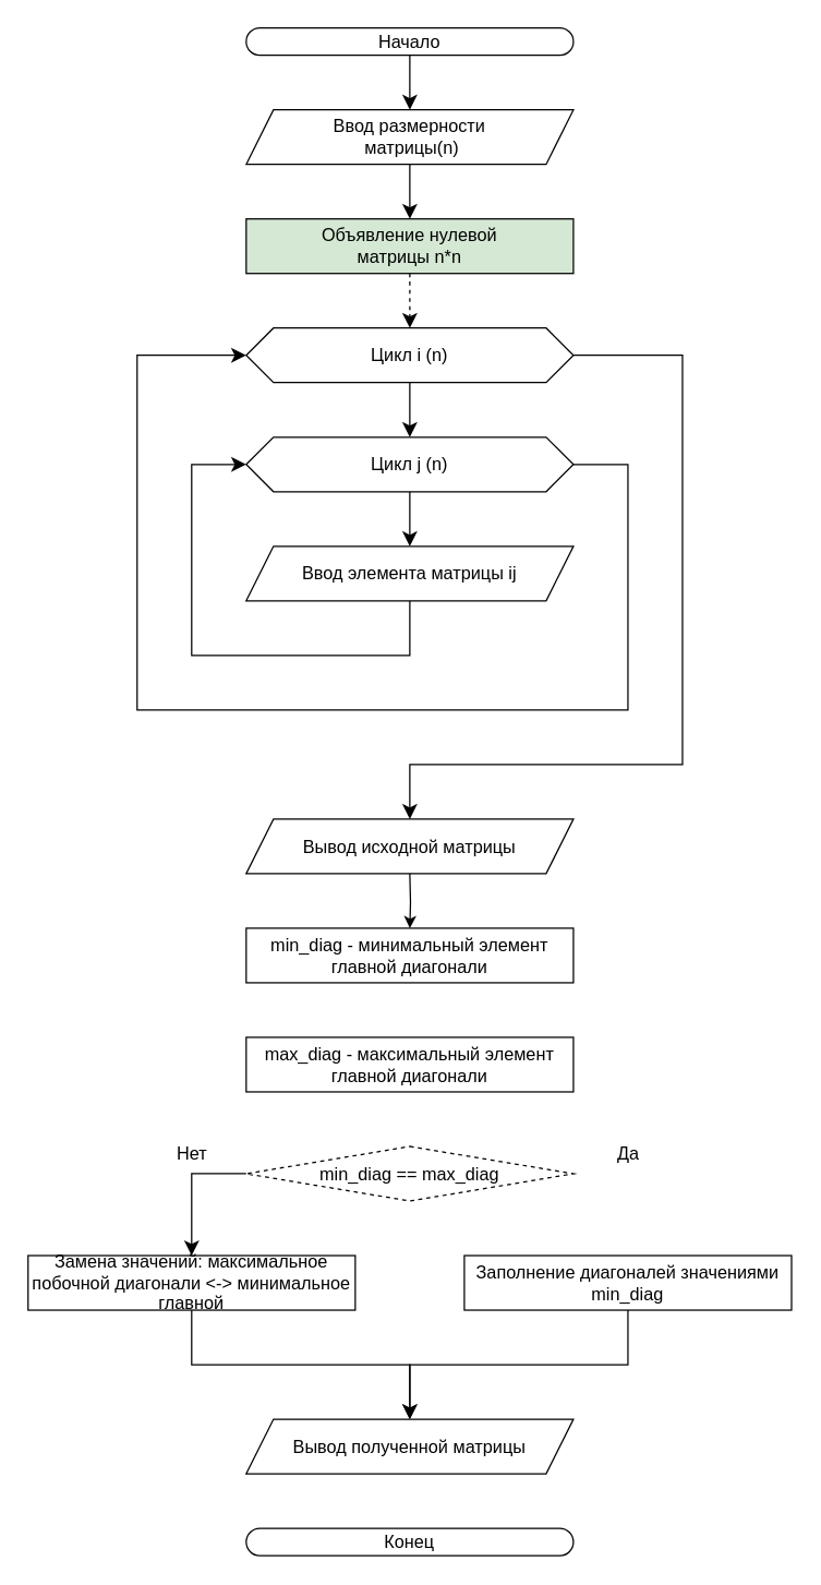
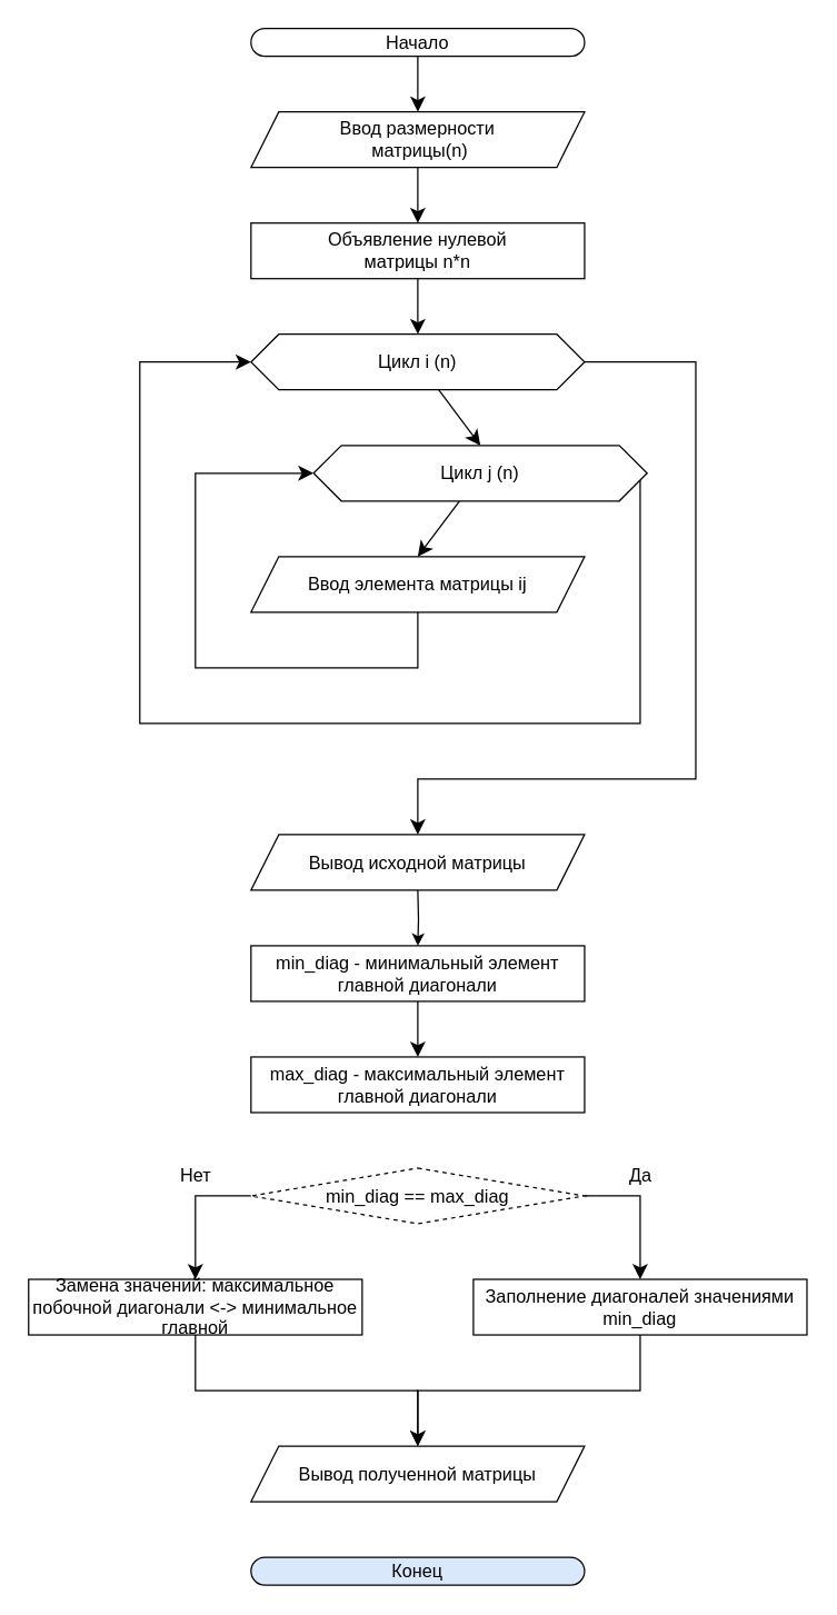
  <mxCell id="0" />
  <mxCell id="1" parent="0" />
  <mxCell id="2" style="edgeStyle=none;curved=1;rounded=0;orthogonalLoop=1;jettySize=auto;html=1;fontSize=13;startSize=8;endSize=8;" edge="1" parent="1" source="3" target="5"><mxGeometry relative="1" as="geometry" /></mxCell>
  <mxCell id="3" value="Начало" style="rounded=1;whiteSpace=wrap;html=1;fontSize=13;arcSize=50;" vertex="1" parent="1"><mxGeometry x="180" y="20" width="240" height="20" as="geometry" /></mxCell>
  <mxCell id="4" style="edgeStyle=none;curved=1;rounded=0;orthogonalLoop=1;jettySize=auto;html=1;entryX=0.5;entryY=0;entryDx=0;entryDy=0;fontSize=13;startSize=8;endSize=8;" edge="1" parent="1" source="5" target="7"><mxGeometry relative="1" as="geometry" /></mxCell>
  <mxCell id="5" value="Ввод размерности&lt;br style=&quot;font-size: 13px;&quot;&gt;&amp;nbsp;матрицы(n)" style="shape=parallelogram;perimeter=parallelogramPerimeter;whiteSpace=wrap;html=1;fixedSize=1;fontSize=13;" vertex="1" parent="1"><mxGeometry x="180" y="80" width="240" height="40" as="geometry" /></mxCell>
- <mxCell id="6" style="edgeStyle=none;curved=1;rounded=0;orthogonalLoop=1;jettySize=auto;html=1;entryX=0.5;entryY=0;entryDx=0;entryDy=0;fontSize=13;startSize=8;endSize=8;dashed=1;" edge="1" parent="1" source="7" target="10"><mxGeometry relative="1" as="geometry" /></mxCell>
- <mxCell id="7" value="Объявление нулевой &lt;br style=&quot;font-size: 13px;&quot;&gt;матрицы n*n" style="rounded=0;whiteSpace=wrap;html=1;fontSize=13;fillColor=#d5e8d4;" vertex="1" parent="1"><mxGeometry x="180" y="160" width="240" height="40" as="geometry" /></mxCell>
+ <mxCell id="6" style="edgeStyle=none;curved=1;rounded=0;orthogonalLoop=1;jettySize=auto;html=1;entryX=0.5;entryY=0;entryDx=0;entryDy=0;fontSize=13;startSize=8;endSize=8;" edge="1" parent="1" source="7" target="10"><mxGeometry relative="1" as="geometry" /></mxCell>
+ <mxCell id="7" value="Объявление нулевой &lt;br style=&quot;font-size: 13px;&quot;&gt;матрицы n*n" style="rounded=0;whiteSpace=wrap;html=1;fontSize=13;" vertex="1" parent="1"><mxGeometry x="180" y="160" width="240" height="40" as="geometry" /></mxCell>
  <mxCell id="8" style="edgeStyle=none;curved=1;rounded=0;orthogonalLoop=1;jettySize=auto;html=1;entryX=0.5;entryY=0;entryDx=0;entryDy=0;fontSize=13;startSize=8;endSize=8;" edge="1" parent="1" source="10" target="13"><mxGeometry relative="1" as="geometry" /></mxCell>
  <mxCell id="9" style="edgeStyle=orthogonalEdgeStyle;rounded=0;orthogonalLoop=1;jettySize=auto;html=1;entryX=0.5;entryY=0;entryDx=0;entryDy=0;fontSize=13;startSize=8;endSize=8;exitX=1;exitY=0.5;exitDx=0;exitDy=0;" edge="1" parent="1" source="10"><mxGeometry relative="1" as="geometry"><Array as="points"><mxPoint x="500" y="260" /><mxPoint x="500" y="560" /><mxPoint x="300" y="560" /></Array><mxPoint x="300" y="600" as="targetPoint" /></mxGeometry></mxCell>
  <mxCell id="10" value="Цикл i (n)" style="shape=hexagon;perimeter=hexagonPerimeter2;whiteSpace=wrap;html=1;fixedSize=1;fontSize=13;" vertex="1" parent="1"><mxGeometry x="180" y="240" width="240" height="40" as="geometry" /></mxCell>
  <mxCell id="11" style="edgeStyle=none;curved=1;rounded=0;orthogonalLoop=1;jettySize=auto;html=1;entryX=0.5;entryY=0;entryDx=0;entryDy=0;fontSize=13;startSize=8;endSize=8;" edge="1" parent="1" source="13" target="15"><mxGeometry relative="1" as="geometry" /></mxCell>
  <mxCell id="12" style="edgeStyle=orthogonalEdgeStyle;rounded=0;orthogonalLoop=1;jettySize=auto;html=1;entryX=0;entryY=0.5;entryDx=0;entryDy=0;fontSize=13;startSize=8;endSize=8;exitX=1;exitY=0.5;exitDx=0;exitDy=0;" edge="1" parent="1" source="13" target="10"><mxGeometry relative="1" as="geometry"><Array as="points"><mxPoint x="460" y="340" /><mxPoint x="460" y="520" /><mxPoint x="100" y="520" /><mxPoint x="100" y="260" /></Array></mxGeometry></mxCell>
- <mxCell id="13" value="Цикл j (n)" style="shape=hexagon;perimeter=hexagonPerimeter2;whiteSpace=wrap;html=1;fixedSize=1;fontSize=13;" vertex="1" parent="1"><mxGeometry x="180" y="320" width="240" height="40" as="geometry" /></mxCell>
+ <mxCell id="13" value="Цикл j (n)" style="shape=hexagon;perimeter=hexagonPerimeter2;whiteSpace=wrap;html=1;fixedSize=1;fontSize=13;" vertex="1" parent="1"><mxGeometry x="225" y="320" width="240" height="40" as="geometry" /></mxCell>
  <mxCell id="14" style="edgeStyle=orthogonalEdgeStyle;rounded=0;orthogonalLoop=1;jettySize=auto;html=1;entryX=0;entryY=0.5;entryDx=0;entryDy=0;fontSize=13;startSize=8;endSize=8;" edge="1" parent="1" source="15" target="13"><mxGeometry relative="1" as="geometry"><Array as="points"><mxPoint x="300" y="480" /><mxPoint x="140" y="480" /><mxPoint x="140" y="340" /></Array></mxGeometry></mxCell>
  <mxCell id="15" value="Ввод элемента матрицы ij" style="shape=parallelogram;perimeter=parallelogramPerimeter;whiteSpace=wrap;html=1;fixedSize=1;fontSize=13;" vertex="1" parent="1"><mxGeometry x="180" y="400" width="240" height="40" as="geometry" /></mxCell>
+ <mxCell id="16" style="edgeStyle=none;curved=1;rounded=0;orthogonalLoop=1;jettySize=auto;html=1;entryX=0.5;entryY=0;entryDx=0;entryDy=0;fontSize=13;startSize=8;endSize=8;" edge="1" parent="1" source="17" target="18"><mxGeometry relative="1" as="geometry" /></mxCell>
  <mxCell id="17" value="min_diag - минимальный элемент главной диагонали" style="rounded=0;whiteSpace=wrap;html=1;fontSize=13;" vertex="1" parent="1"><mxGeometry x="180" y="680" width="240" height="40" as="geometry" /></mxCell>
  <mxCell id="18" value="max_diag - максимальный элемент главной диагонали" style="rounded=0;whiteSpace=wrap;html=1;fontSize=13;" vertex="1" parent="1"><mxGeometry x="180" y="760" width="240" height="40" as="geometry" /></mxCell>
+ <mxCell id="19" style="edgeStyle=orthogonalEdgeStyle;rounded=0;orthogonalLoop=1;jettySize=auto;html=1;entryX=0.5;entryY=0;entryDx=0;entryDy=0;fontSize=13;startSize=8;endSize=8;exitX=1;exitY=0.5;exitDx=0;exitDy=0;" edge="1" parent="1" source="21" target="23"><mxGeometry relative="1" as="geometry" /></mxCell>
  <mxCell id="20" style="edgeStyle=orthogonalEdgeStyle;rounded=0;orthogonalLoop=1;jettySize=auto;html=1;entryX=0.5;entryY=0;entryDx=0;entryDy=0;fontSize=13;startSize=8;endSize=8;exitX=0;exitY=0.5;exitDx=0;exitDy=0;" edge="1" parent="1" source="21" target="25"><mxGeometry relative="1" as="geometry" /></mxCell>
  <mxCell id="21" value="min_diag == max_diag" style="rhombus;whiteSpace=wrap;html=1;fontSize=13;dashed=1;" vertex="1" parent="1"><mxGeometry x="180" y="840" width="240" height="40" as="geometry" /></mxCell>
  <mxCell id="22" style="edgeStyle=orthogonalEdgeStyle;rounded=0;orthogonalLoop=1;jettySize=auto;html=1;fontSize=13;startSize=8;endSize=8;entryX=0.5;entryY=0;entryDx=0;entryDy=0;" edge="1" parent="1" source="23" target="26"><mxGeometry relative="1" as="geometry"><mxPoint x="300" y="950" as="targetPoint" /></mxGeometry></mxCell>
  <mxCell id="23" value="&lt;span style=&quot;color: rgb(0, 0, 0); font-family: Helvetica; font-size: 13px; font-style: normal; font-variant-ligatures: normal; font-variant-caps: normal; font-weight: 400; letter-spacing: normal; orphans: 2; text-align: center; text-indent: 0px; text-transform: none; widows: 2; word-spacing: 0px; -webkit-text-stroke-width: 0px; background-color: rgb(255, 255, 255); text-decoration-thickness: initial; text-decoration-style: initial; text-decoration-color: initial; float: none; display: inline !important;&quot;&gt;Заполнение диагоналей значениями min_diag&lt;/span&gt;" style="rounded=0;whiteSpace=wrap;html=1;fontSize=13;" vertex="1" parent="1"><mxGeometry y="920" width="240" height="40" as="geometry" x="340" /></mxCell>
  <mxCell id="24" style="edgeStyle=orthogonalEdgeStyle;rounded=0;orthogonalLoop=1;jettySize=auto;html=1;entryX=0.5;entryY=0;entryDx=0;entryDy=0;fontSize=13;startSize=8;endSize=8;" edge="1" parent="1" source="25" target="26"><mxGeometry relative="1" as="geometry" /></mxCell>
  <mxCell id="25" value="Замена значений: максимальное побочной диагонали &amp;lt;-&amp;gt; минимальное главной" style="rounded=0;whiteSpace=wrap;html=1;fontSize=13;" vertex="1" parent="1"><mxGeometry x="20" y="920" width="240" height="40" as="geometry" /></mxCell>
  <mxCell id="26" value="Вывод полученной матрицы" style="shape=parallelogram;perimeter=parallelogramPerimeter;whiteSpace=wrap;html=1;fixedSize=1;fontSize=13;" vertex="1" parent="1"><mxGeometry x="180" y="1040" width="240" height="40" as="geometry" /></mxCell>
  <mxCell id="27" value="Нет" style="text;html=1;align=center;verticalAlign=middle;resizable=0;points=[];autosize=1;strokeColor=none;fillColor=none;fontSize=13;" vertex="1" parent="1"><mxGeometry x="115" y="830" width="50" height="30" as="geometry" /></mxCell>
  <mxCell id="28" value="Да" style="text;html=1;align=center;verticalAlign=middle;resizable=0;points=[];autosize=1;strokeColor=none;fillColor=none;fontSize=13;" vertex="1" parent="1"><mxGeometry x="440" y="830" width="40" height="30" as="geometry" /></mxCell>
- <mxCell id="29" value="Конец" style="rounded=1;whiteSpace=wrap;html=1;fontSize=13;arcSize=50;" vertex="1" parent="1"><mxGeometry x="180" y="1120" width="240" height="20" as="geometry" /></mxCell>
+ <mxCell id="29" value="Конец" style="rounded=1;whiteSpace=wrap;html=1;fontSize=13;arcSize=50;fillColor=#dae8fc;" vertex="1" parent="1"><mxGeometry x="180" y="1120" width="240" height="20" as="geometry" /></mxCell>
  <mxCell id="30" style="edgeStyle=orthogonalEdgeStyle;rounded=0;orthogonalLoop=1;jettySize=auto;html=1;entryX=0.5;entryY=0;entryDx=0;entryDy=0;fontSize=13;" edge="1" parent="1" target="17"><mxGeometry relative="1" as="geometry"><mxPoint x="300" y="640" as="sourcePoint" /></mxGeometry></mxCell>
  <mxCell id="31" value="&lt;font style=&quot;font-size: 13px;&quot;&gt;Вывод исходной матрицы&lt;/font&gt;" style="shape=parallelogram;perimeter=parallelogramPerimeter;whiteSpace=wrap;html=1;fixedSize=1;fontSize=13;" vertex="1" parent="1"><mxGeometry x="180" y="600" width="240" height="40" as="geometry" /></mxCell>
